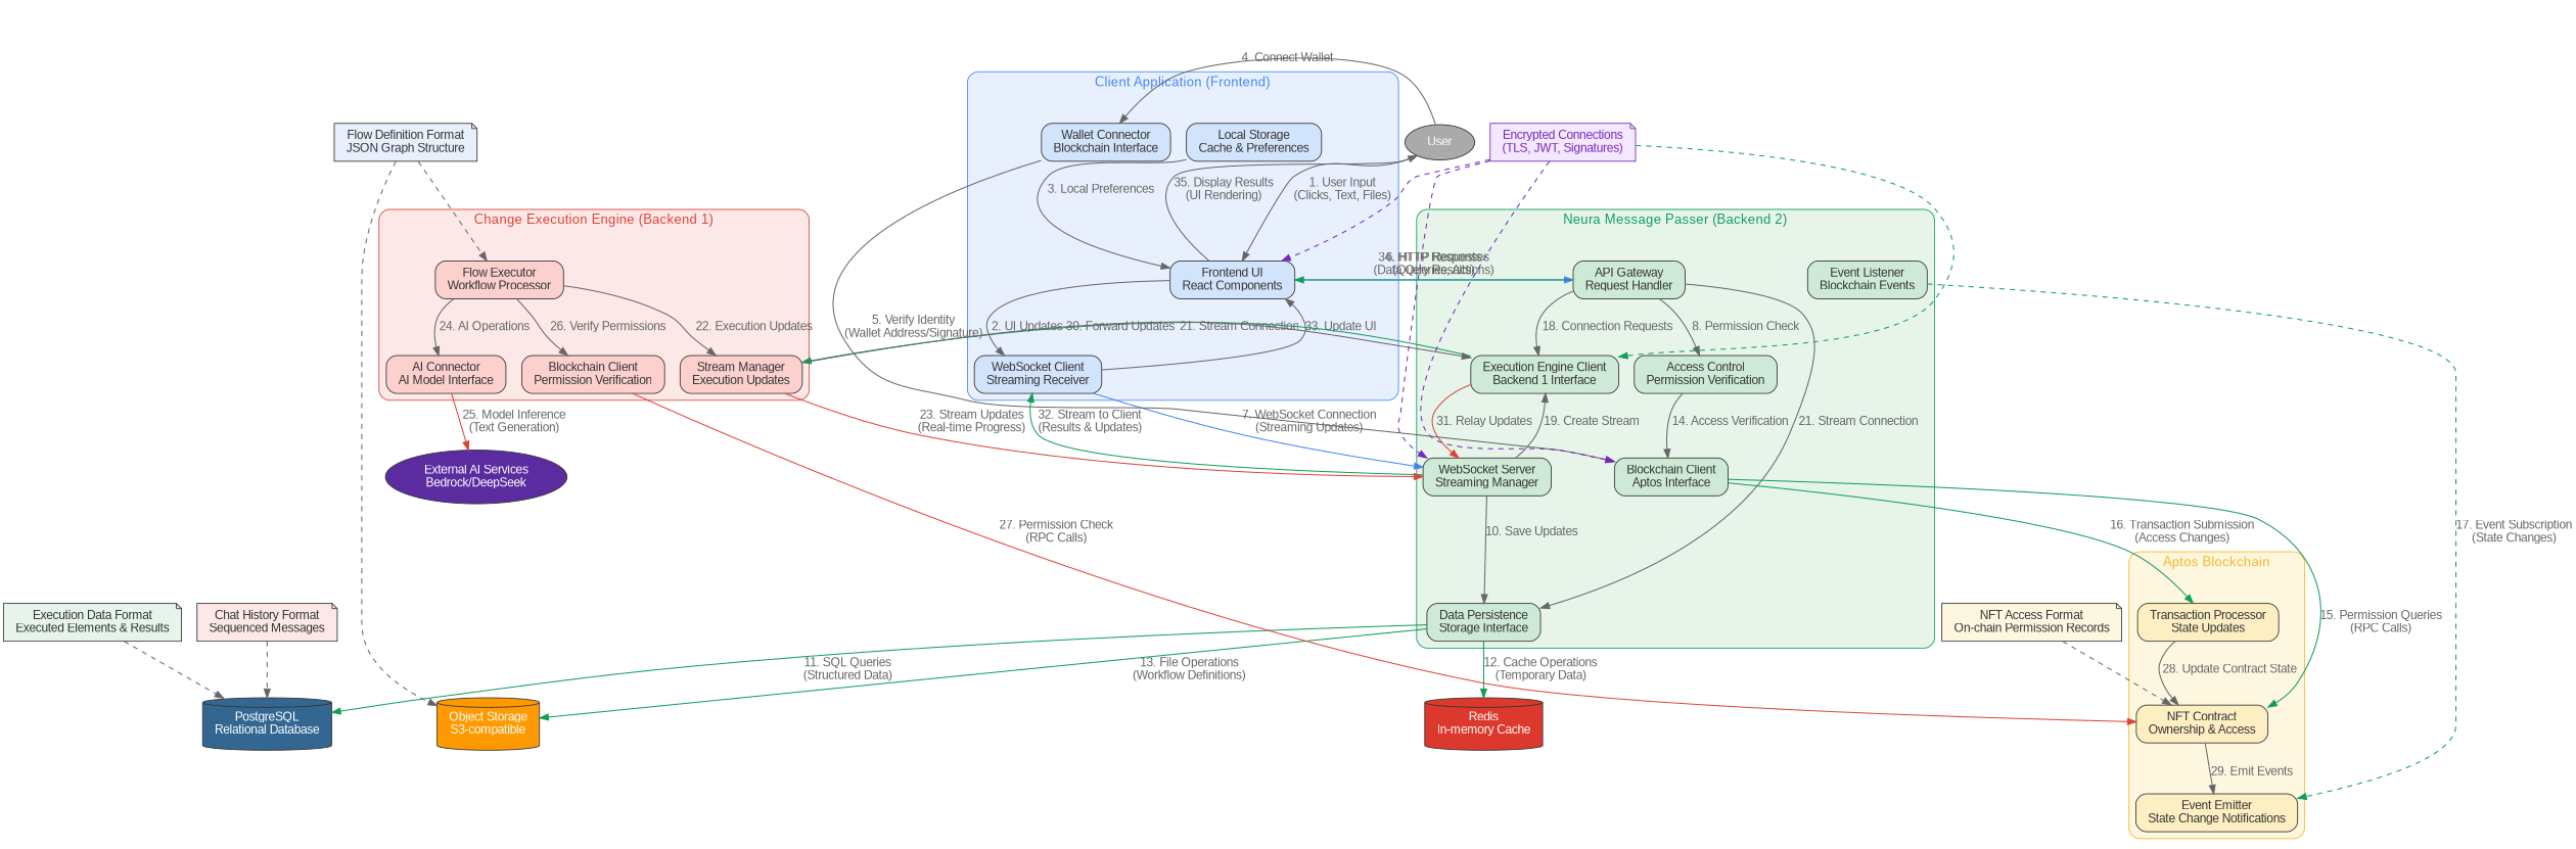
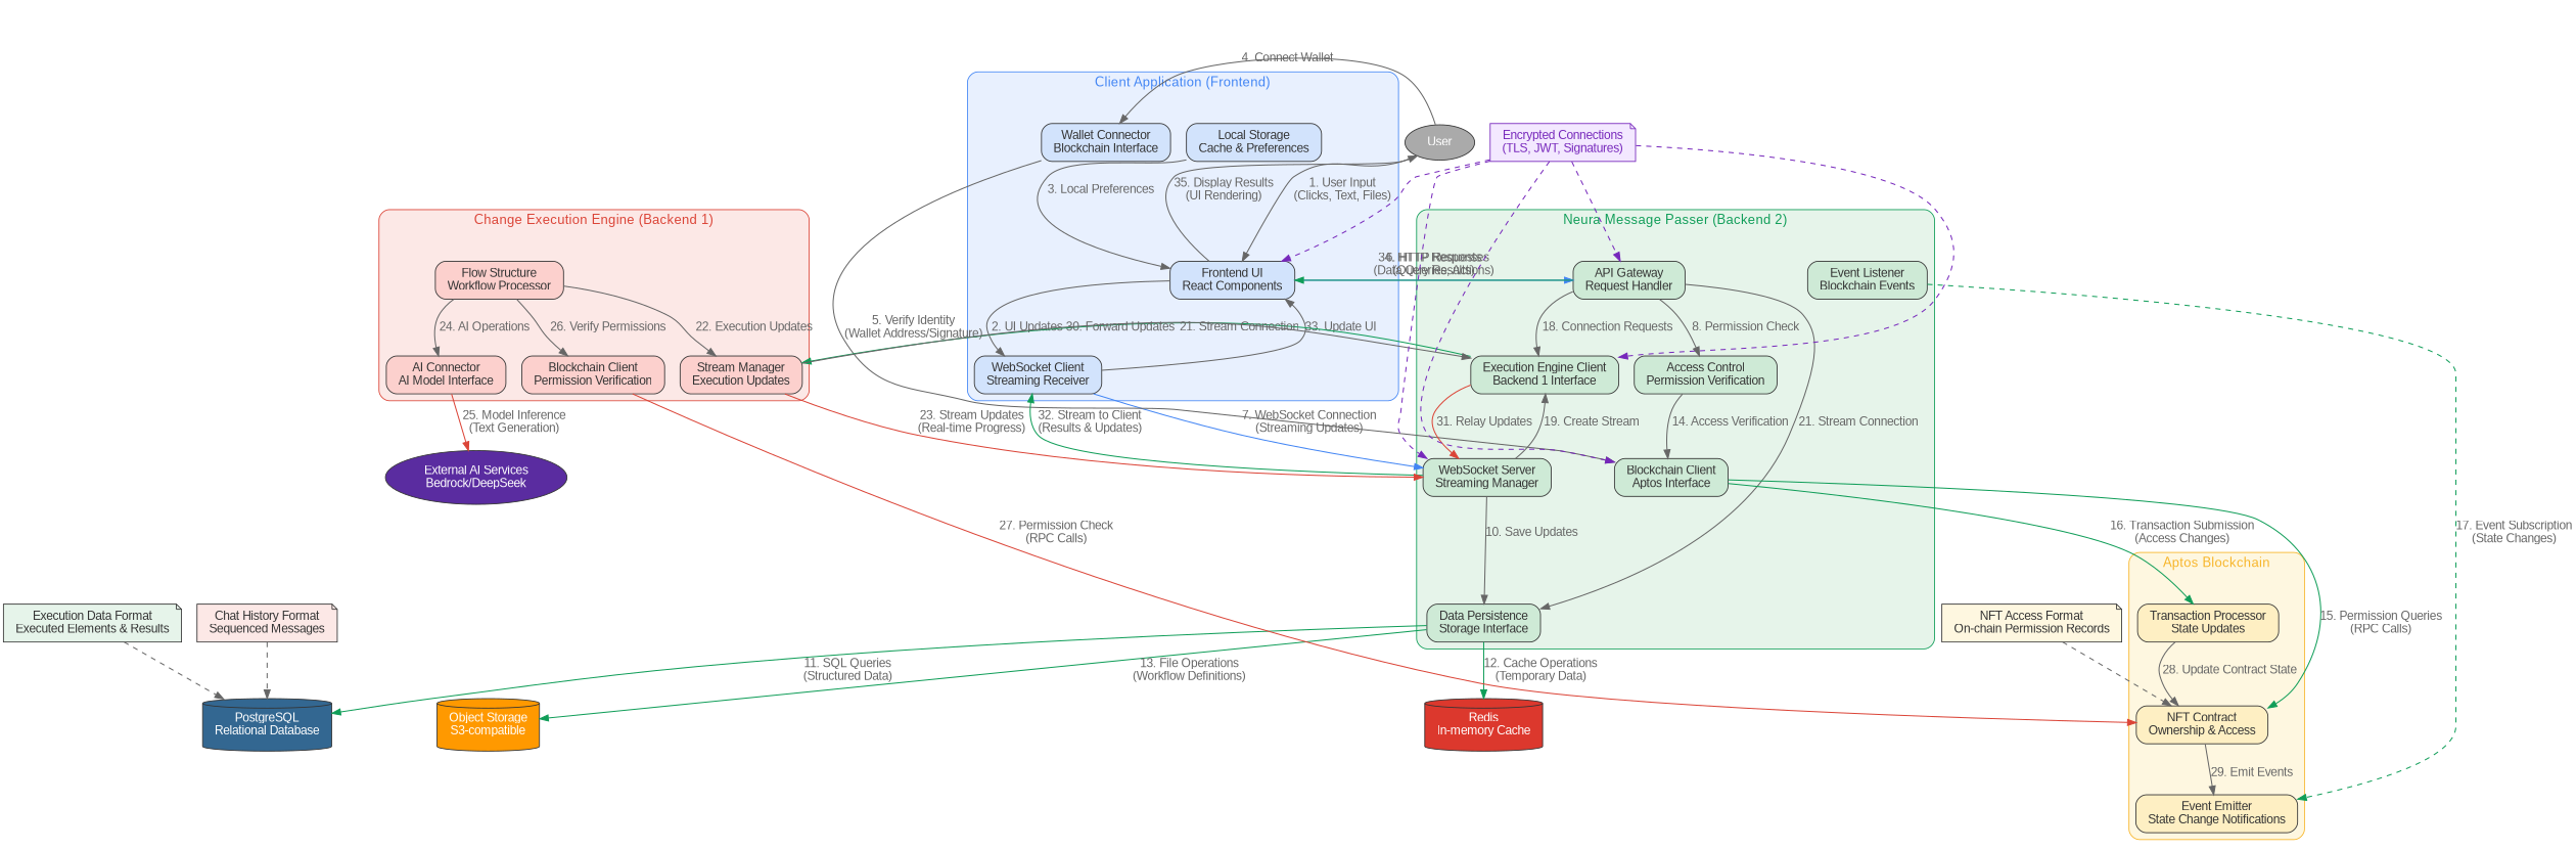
  digraph {
    bgcolor=white
    fontname=Arial
    rankdir=TB
    node [color="#333333" fillcolor="#CEEAD6" fontcolor="#333333" fontname=Arial margin="0.2,0.1" shape=box style="rounded,filled"]
    edge [color="#666666" fontcolor="#666666" fontname=Arial penwidth=1.2]
    n1 [fillcolor="#D2E3FC" label="Frontend UI\nReact Components"]
    n2 [fillcolor="#D2E3FC" label="Local Storage\nCache & Preferences"]
    n3 [fillcolor="#D2E3FC" label="WebSocket Client\nStreaming Receiver"]
    n4 [fillcolor="#D2E3FC" label="Wallet Connector\nBlockchain Interface"]
    n5 [label="API Gateway\nRequest Handler"]
    n6 [label="WebSocket Server\nStreaming Manager"]
    n7 [label="Data Persistence\nStorage Interface"]
    n8 [label="Access Control\nPermission Verification"]
    n9 [label="Execution Engine Client\nBackend 1 Interface"]
    n10 [label="Blockchain Client\nAptos Interface"]
    n11 [label="Event Listener\nBlockchain Events"]
-   n12 [fillcolor="#FCD0CD" label="Flow Executor\nWorkflow Processor"]
+   n12 [fillcolor="#FCD0CD" label="Flow Structure\nWorkflow Processor"]
    n13 [fillcolor="#FCD0CD" label="Stream Manager\nExecution Updates"]
    n14 [fillcolor="#FCD0CD" label="AI Connector\nAI Model Interface"]
    n15 [fillcolor="#FCD0CD" label="Blockchain Client\nPermission Verification"]
    n16 [fillcolor="#FEEFC3" label="NFT Contract\nOwnership & Access"]
    n17 [fillcolor="#FEEFC3" label="Transaction Processor\nState Updates"]
    n18 [fillcolor="#FEEFC3" label="Event Emitter\nState Change Notifications"]
    n19 [fillcolor="#AAAAAA" fontcolor=white label=User shape=ellipse style=filled]
    n20 [fillcolor="#336791" fontcolor=white label="PostgreSQL\nRelational Database" shape=cylinder style=filled]
    n21 [fillcolor="#DC382D" fontcolor=white label="Redis\nIn-memory Cache" shape=cylinder style=filled]
    n22 [fillcolor="#FF9900" fontcolor=white label="Object Storage\nS3-compatible" shape=cylinder style=filled]
    n23 [fillcolor="#5A2CA0" fontcolor=white label="External AI Services\nBedrock/DeepSeek" shape=ellipse style=filled]
-   n24 [fillcolor="#E8F0FE" label="Flow Definition Format\nJSON Graph Structure" shape=note]
    n25 [fillcolor="#E6F4EA" label="Execution Data Format\nExecuted Elements & Results" shape=note]
    n26 [fillcolor="#FCE8E6" label="Chat History Format\nSequenced Messages" shape=note]
    n27 [fillcolor="#FEF7E0" label="NFT Access Format\nOn-chain Permission Records" shape=note]
    n28 [color="#7627BB" fillcolor="#F3E8FF" fontcolor="#7627BB" label="Encrypted Connections\n(TLS, JWT, Signatures)" shape=note]
    subgraph cluster_1 {
      color="#4285F4"
      fillcolor="#E8F0FE"
      fontcolor="#4285F4"
      fontsize=16
      label="Client Application (Frontend)"
      style="rounded,filled"
      n1
      n2
      n3
      n4
    }
    subgraph cluster_2 {
      color="#0F9D58"
      fillcolor="#E6F4EA"
      fontcolor="#0F9D58"
      fontsize=16
      label="Neura Message Passer (Backend 2)"
      style="rounded,filled"
      n5
      n6
      n7
      n8
      n9
      n10
      n11
    }
    subgraph cluster_3 {
      color="#DB4437"
      fillcolor="#FCE8E6"
      fontcolor="#DB4437"
      fontsize=16
      label="Change Execution Engine (Backend 1)"
      style="rounded,filled"
      n12
      n13
      n14
      n15
    }
    subgraph cluster_4 {
      color="#F7B529"
      fillcolor="#FEF7E0"
      fontcolor="#F7B529"
      fontsize=16
      label="Aptos Blockchain"
      style="rounded,filled"
      n16
      n17
      n18
    }
    n1 -> n3 [label="2. UI Updates"]
    n1 -> n5 [color="#4285F4" label="6. HTTP Requests\n(Data Queries, Actions)"]
    n1 -> n19 [label="35. Display Results\n(UI Rendering)"]
    n2 -> n1 [label="3. Local Preferences"]
    n3 -> n1 [label="33. Update UI"]
    n3 -> n6 [color="#4285F4" label="7. WebSocket Connection\n(Streaming Updates)" style=bold]
    n4 -> n10 [label="5. Verify Identity\n(Wallet Address/Signature)"]
    n5 -> n1 [color="#0F9D58" label="34. HTTP Responses\n(Query Results)"]
    n5 -> n7 [label="21. Stream Connection"]
    n5 -> n8 [label="8. Permission Check"]
    n5 -> n9 [label="18. Connection Requests"]
    n6 -> n3 [color="#0F9D58" label="32. Stream to Client\n(Results & Updates)" style=bold]
    n6 -> n7 [label="10. Save Updates"]
    n6 -> n9 [label="19. Create Stream"]
    n7 -> n20 [color="#0F9D58" label="11. SQL Queries\n(Structured Data)"]
    n7 -> n21 [color="#0F9D58" label="12. Cache Operations\n(Temporary Data)"]
    n7 -> n22 [color="#0F9D58" label="13. File Operations\n(Workflow Definitions)"]
    n8 -> n10 [label="14. Access Verification"]
    n9 -> n6 [color="#DB4437" label="31. Relay Updates" style=bold]
    n9 -> n13 [color="#0F9D58" label="21. Stream Connection" style=bold]
    n10 -> n16 [color="#0F9D58" label="15. Permission Queries\n(RPC Calls)"]
    n10 -> n17 [color="#0F9D58" label="16. Transaction Submission\n(Access Changes)" style=bold]
    n11 -> n18 [color="#0F9D58" label="17. Event Subscription\n(State Changes)" style=dashed]
    n12 -> n13 [label="22. Execution Updates"]
    n12 -> n14 [label="24. AI Operations"]
    n12 -> n15 [label="26. Verify Permissions"]
    n13 -> n6 [color="#DB4437" label="23. Stream Updates\n(Real-time Progress)" style=bold]
    n13 -> n9 [label="30. Forward Updates"]
    n14 -> n23 [color="#DB4437" label="25. Model Inference\n(Text Generation)"]
    n15 -> n16 [color="#DB4437" label="27. Permission Check\n(RPC Calls)"]
    n16 -> n18 [label="29. Emit Events"]
    n17 -> n16 [label="28. Update Contract State"]
    n19 -> n1 [label="1. User Input\n(Clicks, Text, Files)"]
    n19 -> n4 [label="4. Connect Wallet"]
-   n24 -> n12 [style=dashed]
-   n24 -> n22 [style=dashed]
    n25 -> n20 [style=dashed]
    n26 -> n20 [style=dashed]
    n27 -> n16 [style=dashed]
    n28 -> n1 [color="#7627BB" style=dashed]
+   n28 -> n5 [color="#7627BB" style=dashed]
    n28 -> n6 [color="#7627BB" style=dashed]
-   n28 -> n9 [color="#0F9D58" style=dashed]
+   n28 -> n9 [color="#7627BB" style=dashed]
    n28 -> n10 [color="#7627BB" style=dashed]
  }
